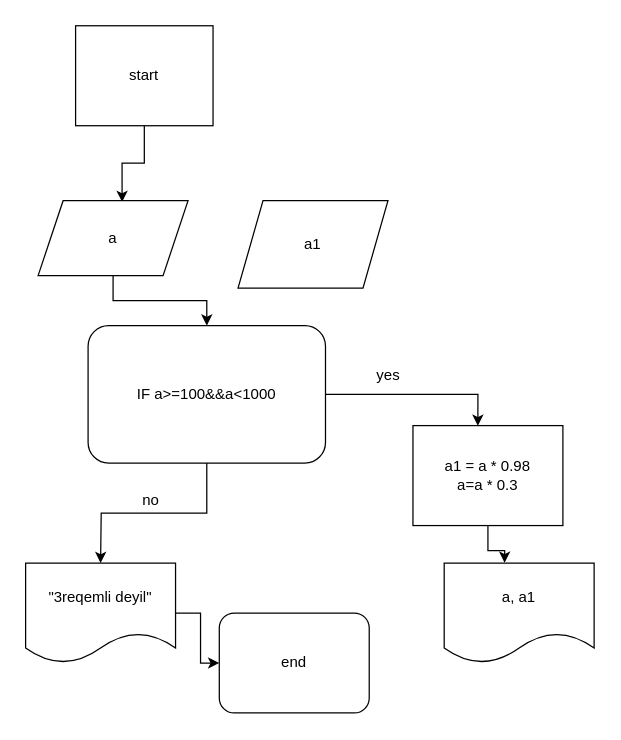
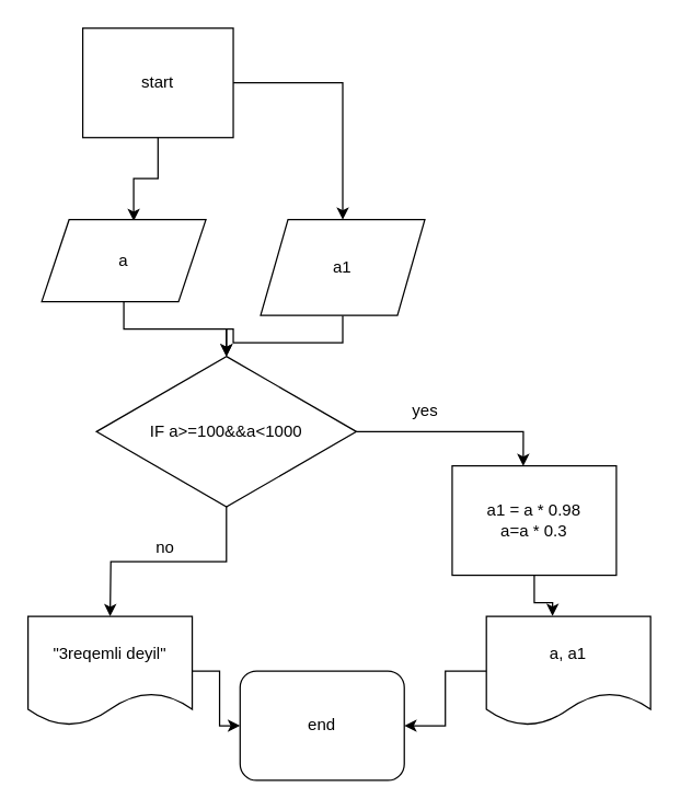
  <mxCell id="0" />
  <mxCell id="1" parent="0" />
  <mxCell id="2" value="end" style="whiteSpace=wrap;html=1;rounded=1;" vertex="1" parent="1"><mxGeometry x="175" y="490" width="120" height="80" as="geometry" /></mxCell>
  <mxCell id="3" style="edgeStyle=orthogonalEdgeStyle;rounded=0;orthogonalLoop=1;jettySize=auto;html=1;entryX=0.56;entryY=0.017;entryDx=0;entryDy=0;entryPerimeter=0;" edge="1" parent="1" source="5" target="7"><mxGeometry relative="1" as="geometry" /></mxCell>
+ <mxCell id="4" style="edgeStyle=orthogonalEdgeStyle;rounded=0;orthogonalLoop=1;jettySize=auto;html=1;" edge="1" parent="1" source="5" target="9"><mxGeometry relative="1" as="geometry" /></mxCell>
  <mxCell id="5" value="start" style="whiteSpace=wrap;html=1;rounded=0;" vertex="1" parent="1"><mxGeometry x="60" y="20" width="110" height="80" as="geometry" /></mxCell>
  <mxCell id="6" style="edgeStyle=orthogonalEdgeStyle;rounded=0;orthogonalLoop=1;jettySize=auto;html=1;" edge="1" parent="1" source="7" target="12"><mxGeometry relative="1" as="geometry" /></mxCell>
  <mxCell id="7" value="a" style="shape=parallelogram;perimeter=parallelogramPerimeter;whiteSpace=wrap;html=1;fixedSize=1;" vertex="1" parent="1"><mxGeometry x="30" y="160" width="120" height="60" as="geometry" /></mxCell>
+ <mxCell id="8" style="edgeStyle=orthogonalEdgeStyle;rounded=0;orthogonalLoop=1;jettySize=auto;html=1;" edge="1" parent="1" source="9" target="12"><mxGeometry relative="1" as="geometry" /></mxCell>
  <mxCell id="9" value="a1" style="shape=parallelogram;perimeter=parallelogramPerimeter;whiteSpace=wrap;html=1;fixedSize=1;" vertex="1" parent="1"><mxGeometry x="190" y="160" width="120" height="70" as="geometry" /></mxCell>
  <mxCell id="10" style="edgeStyle=orthogonalEdgeStyle;rounded=0;orthogonalLoop=1;jettySize=auto;html=1;" edge="1" parent="1" source="12"><mxGeometry relative="1" as="geometry"><mxPoint x="80" y="450" as="targetPoint" /></mxGeometry></mxCell>
  <mxCell id="11" style="edgeStyle=orthogonalEdgeStyle;rounded=0;orthogonalLoop=1;jettySize=auto;html=1;entryX=0.433;entryY=0.002;entryDx=0;entryDy=0;entryPerimeter=0;" edge="1" parent="1" source="12" target="20"><mxGeometry relative="1" as="geometry" /></mxCell>
- <mxCell id="12" value="IF a&amp;gt;=100&amp;amp;&amp;amp;a&amp;lt;1000" style="whiteSpace=wrap;html=1;rounded=1;" vertex="1" parent="1"><mxGeometry x="70" y="260" width="190" height="110" as="geometry" /></mxCell>
+ <mxCell id="12" value="IF a&amp;gt;=100&amp;amp;&amp;amp;a&amp;lt;1000" style="rhombus;whiteSpace=wrap;html=1;" vertex="1" parent="1"><mxGeometry x="70" y="260" width="190" height="110" as="geometry" /></mxCell>
+ <mxCell id="13" style="edgeStyle=orthogonalEdgeStyle;rounded=0;orthogonalLoop=1;jettySize=auto;html=1;" edge="1" parent="1" source="14" target="2"><mxGeometry relative="1" as="geometry" /></mxCell>
  <mxCell id="14" value="a, a1" style="shape=document;whiteSpace=wrap;html=1;boundedLbl=1;" vertex="1" parent="1"><mxGeometry x="355" y="450" width="120" height="80" as="geometry" /></mxCell>
  <mxCell id="15" style="edgeStyle=orthogonalEdgeStyle;rounded=0;orthogonalLoop=1;jettySize=auto;html=1;entryX=0;entryY=0.5;entryDx=0;entryDy=0;" edge="1" parent="1" source="16" target="2"><mxGeometry relative="1" as="geometry" /></mxCell>
  <mxCell id="16" value="&quot;3reqemli deyil&quot;" style="shape=document;whiteSpace=wrap;html=1;boundedLbl=1;" vertex="1" parent="1"><mxGeometry x="20" y="450" width="120" height="80" as="geometry" /></mxCell>
  <mxCell id="17" value="no" style="text;html=1;align=center;verticalAlign=middle;resizable=0;points=[];autosize=1;strokeColor=none;fillColor=none;" vertex="1" parent="1"><mxGeometry x="105" y="390" width="30" height="20" as="geometry" /></mxCell>
  <mxCell id="18" value="yes" style="text;html=1;align=center;verticalAlign=middle;resizable=0;points=[];autosize=1;strokeColor=none;fillColor=none;" vertex="1" parent="1"><mxGeometry x="295" y="290" width="30" height="20" as="geometry" /></mxCell>
  <mxCell id="19" style="edgeStyle=orthogonalEdgeStyle;rounded=0;orthogonalLoop=1;jettySize=auto;html=1;entryX=0.403;entryY=-0.003;entryDx=0;entryDy=0;entryPerimeter=0;" edge="1" parent="1" source="20" target="14"><mxGeometry relative="1" as="geometry" /></mxCell>
  <mxCell id="20" value="a1 = a * 0.98&lt;br&gt;a=a * 0.3" style="rounded=0;whiteSpace=wrap;html=1;" vertex="1" parent="1"><mxGeometry x="330" y="340" width="120" height="80" as="geometry" /></mxCell>
